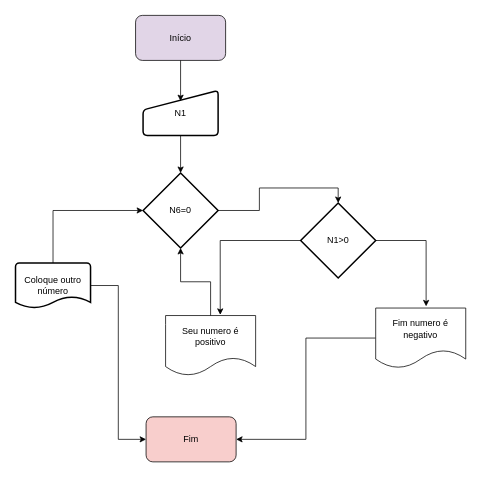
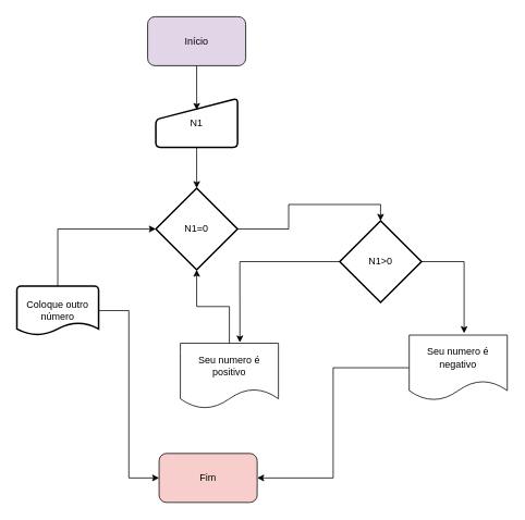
  <mxCell id="0" />
  <mxCell id="1" parent="0" />
  <mxCell id="2" value="Início" style="rounded=1;whiteSpace=wrap;html=1;fillColor=#e1d5e7;" vertex="1" parent="1"><mxGeometry x="180" y="20" width="120" height="60" as="geometry" /></mxCell>
  <mxCell id="3" value="N1" style="html=1;strokeWidth=2;shape=manualInput;whiteSpace=wrap;rounded=1;size=26;arcSize=11;" vertex="1" parent="1"><mxGeometry x="190" y="120" width="100" height="60" as="geometry" /></mxCell>
- <mxCell id="4" value="N6=0" style="strokeWidth=2;html=1;shape=mxgraph.flowchart.decision;whiteSpace=wrap;" vertex="1" parent="1"><mxGeometry x="190" y="230" width="100" height="100" as="geometry" /></mxCell>
+ <mxCell id="4" value="N1=0" style="strokeWidth=2;html=1;shape=mxgraph.flowchart.decision;whiteSpace=wrap;" vertex="1" parent="1"><mxGeometry x="190" y="230" width="100" height="100" as="geometry" /></mxCell>
  <mxCell id="5" style="edgeStyle=orthogonalEdgeStyle;rounded=0;orthogonalLoop=1;jettySize=auto;html=1;entryX=0;entryY=0.5;entryDx=0;entryDy=0;" edge="1" parent="1" source="6" target="15"><mxGeometry relative="1" as="geometry" /></mxCell>
  <mxCell id="6" value="Coloque outro número" style="strokeWidth=2;html=1;shape=mxgraph.flowchart.document2;whiteSpace=wrap;size=0.25;" vertex="1" parent="1"><mxGeometry x="20" y="350" width="100" height="60" as="geometry" /></mxCell>
  <mxCell id="7" style="edgeStyle=orthogonalEdgeStyle;rounded=0;orthogonalLoop=1;jettySize=auto;html=1;exitX=0.5;exitY=0;exitDx=0;exitDy=0;exitPerimeter=0;entryX=0;entryY=0.5;entryDx=0;entryDy=0;entryPerimeter=0;" edge="1" parent="1" source="6" target="4"><mxGeometry relative="1" as="geometry" /></mxCell>
  <mxCell id="8" style="edgeStyle=orthogonalEdgeStyle;rounded=0;orthogonalLoop=1;jettySize=auto;html=1;exitX=0.5;exitY=1;exitDx=0;exitDy=0;entryX=0.5;entryY=0;entryDx=0;entryDy=0;entryPerimeter=0;" edge="1" parent="1" source="3" target="4"><mxGeometry relative="1" as="geometry" /></mxCell>
  <mxCell id="9" style="edgeStyle=orthogonalEdgeStyle;rounded=0;orthogonalLoop=1;jettySize=auto;html=1;exitX=0.5;exitY=1;exitDx=0;exitDy=0;entryX=0.5;entryY=0.237;entryDx=0;entryDy=0;entryPerimeter=0;" edge="1" parent="1" source="2" target="3"><mxGeometry relative="1" as="geometry" /></mxCell>
- <mxCell id="10" value="N1&amp;gt;0" style="strokeWidth=2;html=1;shape=mxgraph.flowchart.decision;whiteSpace=wrap;" vertex="1" parent="1"><mxGeometry x="400" y="270" width="100" height="100" as="geometry" /></mxCell>
+ <mxCell id="10" value="N1&amp;gt;0" style="strokeWidth=2;html=1;shape=mxgraph.flowchart.decision;whiteSpace=wrap;" vertex="1" parent="1"><mxGeometry x="415" y="270" width="100" height="100" as="geometry" /></mxCell>
  <mxCell id="11" style="edgeStyle=orthogonalEdgeStyle;rounded=0;orthogonalLoop=1;jettySize=auto;html=1;exitX=1;exitY=0.5;exitDx=0;exitDy=0;exitPerimeter=0;entryX=0.5;entryY=0;entryDx=0;entryDy=0;entryPerimeter=0;" edge="1" parent="1" source="4" target="10"><mxGeometry relative="1" as="geometry" /></mxCell>
  <mxCell id="12" value="Seu numero é positivo" style="shape=document;whiteSpace=wrap;html=1;boundedLbl=1;" vertex="1" parent="1"><mxGeometry x="220" y="420" width="120" height="80" as="geometry" /></mxCell>
  <mxCell id="13" style="edgeStyle=orthogonalEdgeStyle;rounded=0;orthogonalLoop=1;jettySize=auto;html=1;entryX=1;entryY=0.5;entryDx=0;entryDy=0;" edge="1" parent="1" source="14" target="15"><mxGeometry relative="1" as="geometry" /></mxCell>
- <mxCell id="14" value="Fim numero é negativo" style="shape=document;whiteSpace=wrap;html=1;boundedLbl=1;" vertex="1" parent="1"><mxGeometry x="500" y="410" width="120" height="80" as="geometry" /></mxCell>
+ <mxCell id="14" value="Seu numero é negativo" style="shape=document;whiteSpace=wrap;html=1;boundedLbl=1;" vertex="1" parent="1"><mxGeometry x="500" y="410" width="120" height="80" as="geometry" /></mxCell>
  <mxCell id="15" value="Fim" style="rounded=1;whiteSpace=wrap;html=1;fillColor=#f8cecc;" vertex="1" parent="1"><mxGeometry x="194" y="555" width="120" height="60" as="geometry" /></mxCell>
  <mxCell id="16" style="edgeStyle=orthogonalEdgeStyle;rounded=0;orthogonalLoop=1;jettySize=auto;html=1;exitX=0;exitY=0.5;exitDx=0;exitDy=0;exitPerimeter=0;entryX=0.607;entryY=-0.012;entryDx=0;entryDy=0;entryPerimeter=0;" edge="1" parent="1" source="10" target="12"><mxGeometry relative="1" as="geometry" /></mxCell>
  <mxCell id="17" style="edgeStyle=orthogonalEdgeStyle;rounded=0;orthogonalLoop=1;jettySize=auto;html=1;" edge="1" parent="1" source="12" target="4"><mxGeometry relative="1" as="geometry" /></mxCell>
  <mxCell id="18" style="edgeStyle=orthogonalEdgeStyle;rounded=0;orthogonalLoop=1;jettySize=auto;html=1;exitX=1;exitY=0.5;exitDx=0;exitDy=0;exitPerimeter=0;entryX=0.56;entryY=-0.028;entryDx=0;entryDy=0;entryPerimeter=0;" edge="1" parent="1" source="10" target="14"><mxGeometry relative="1" as="geometry" /></mxCell>
